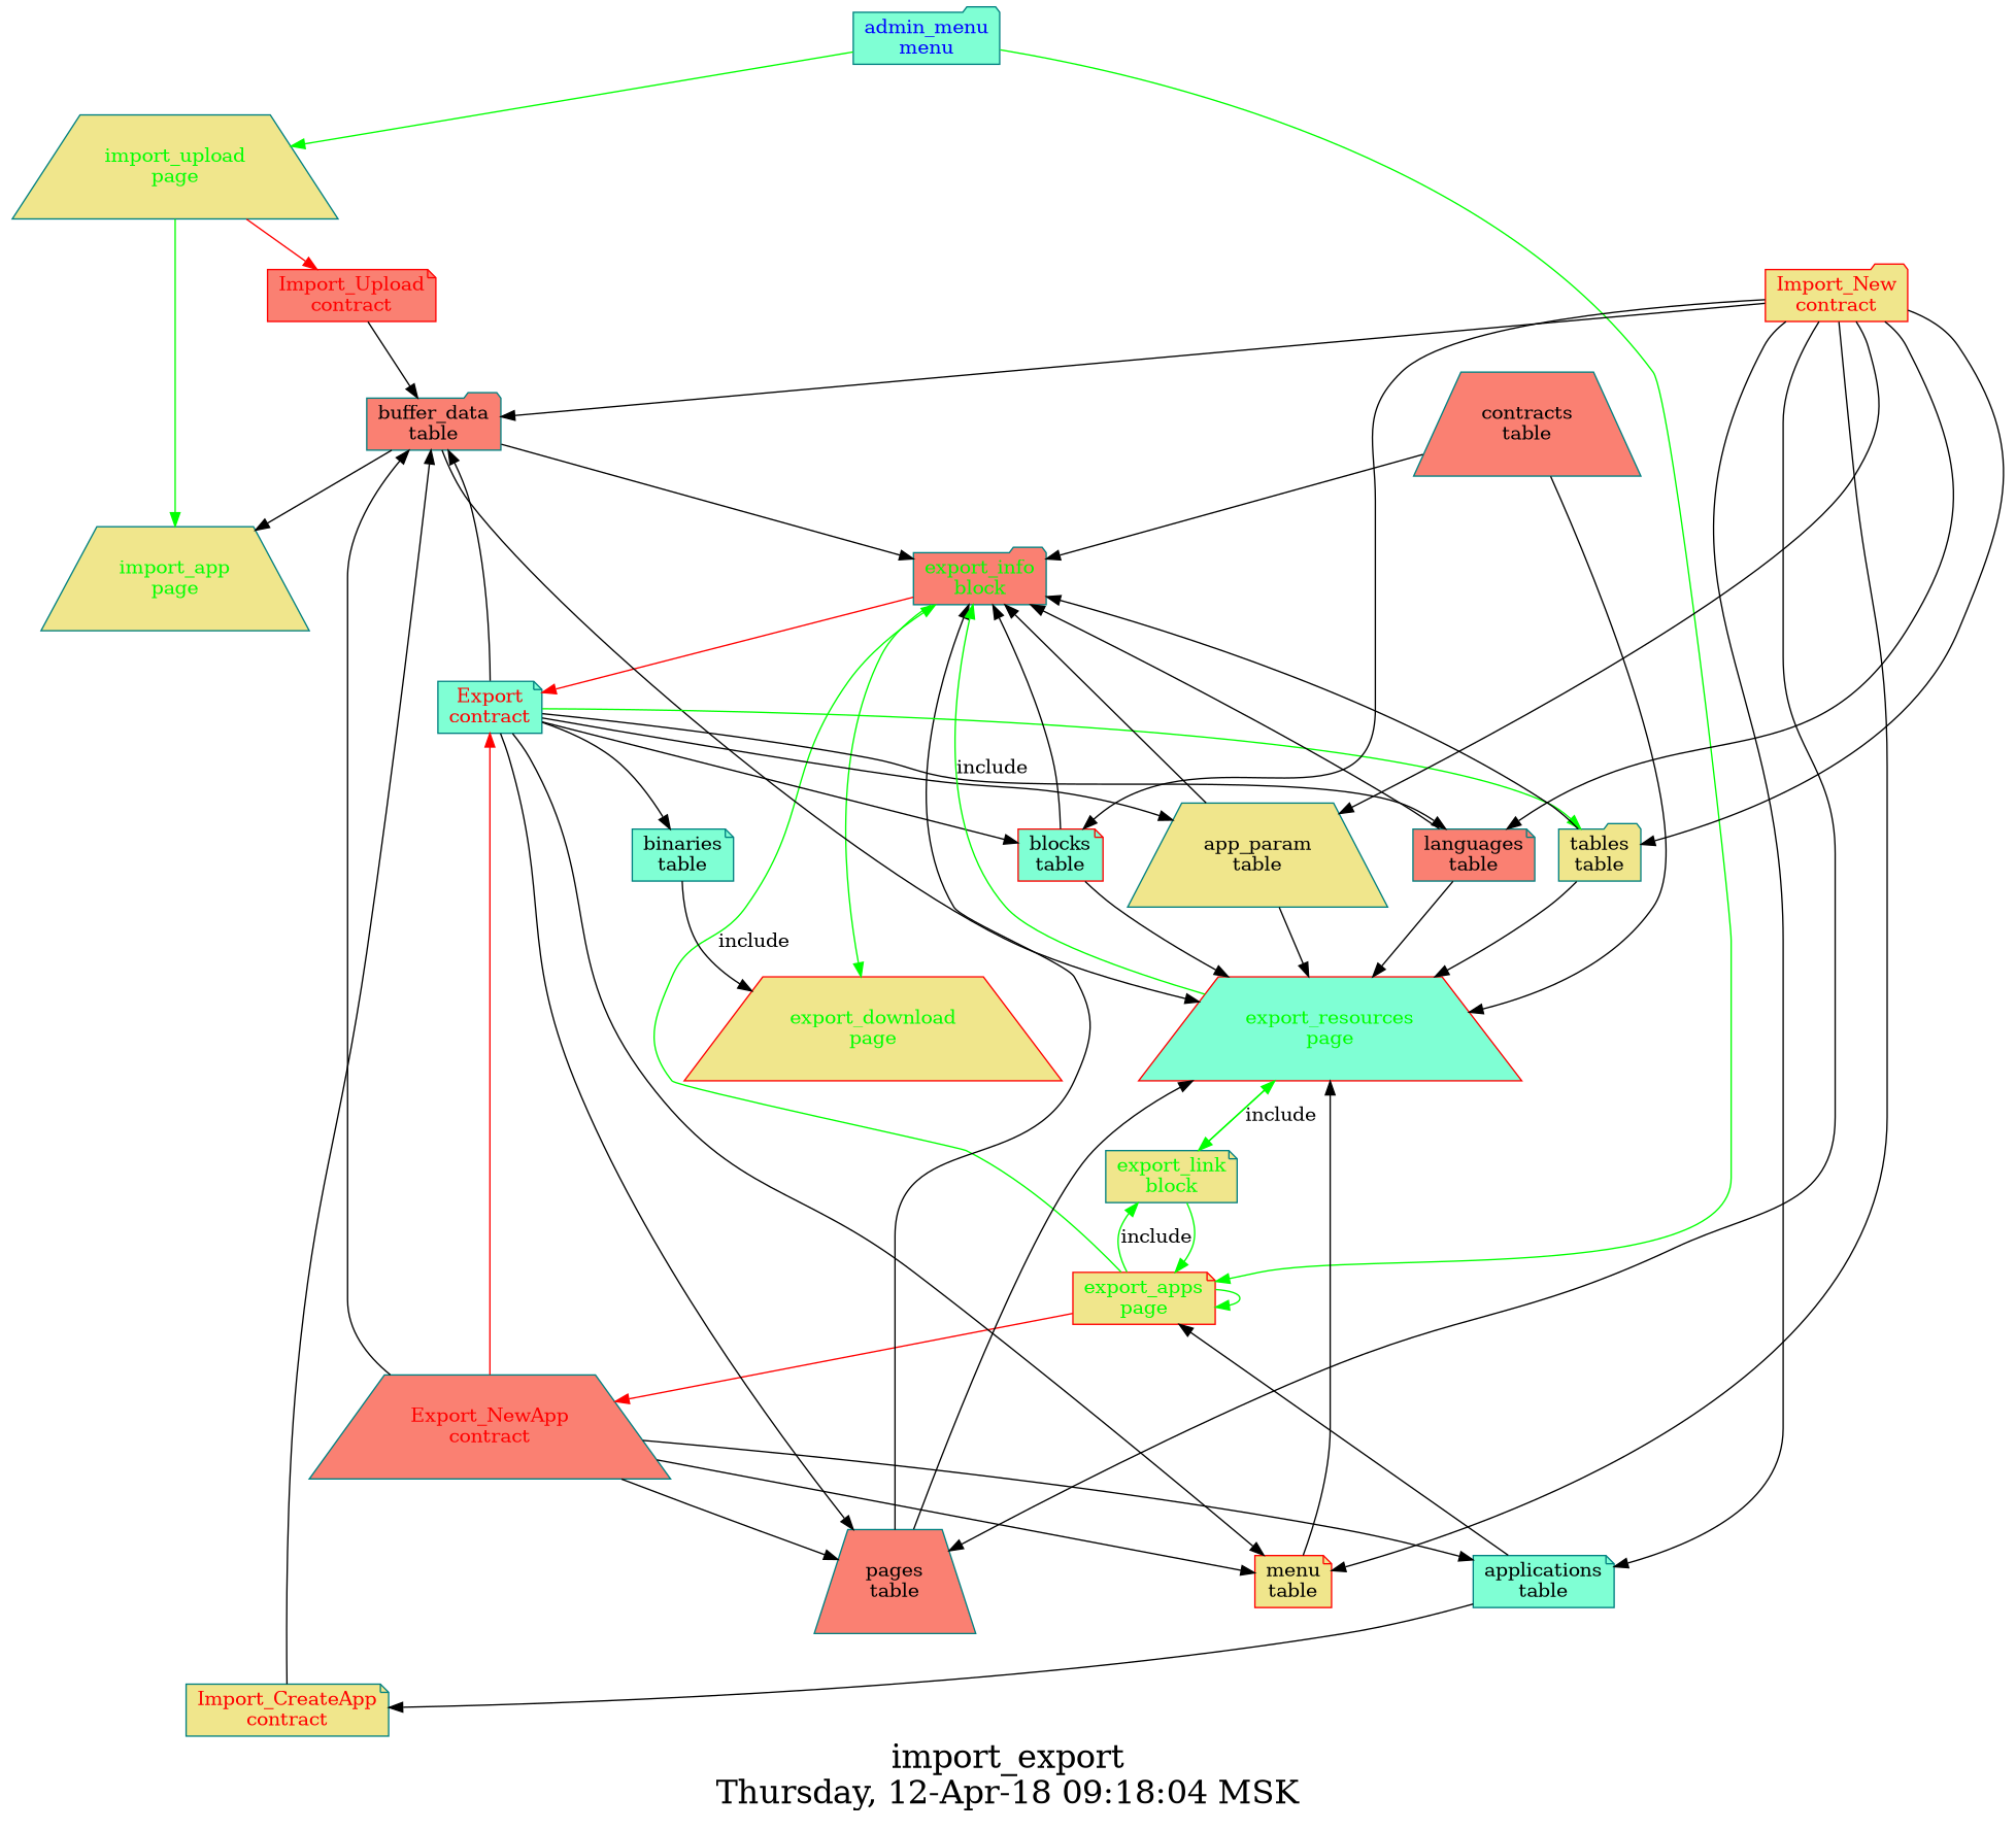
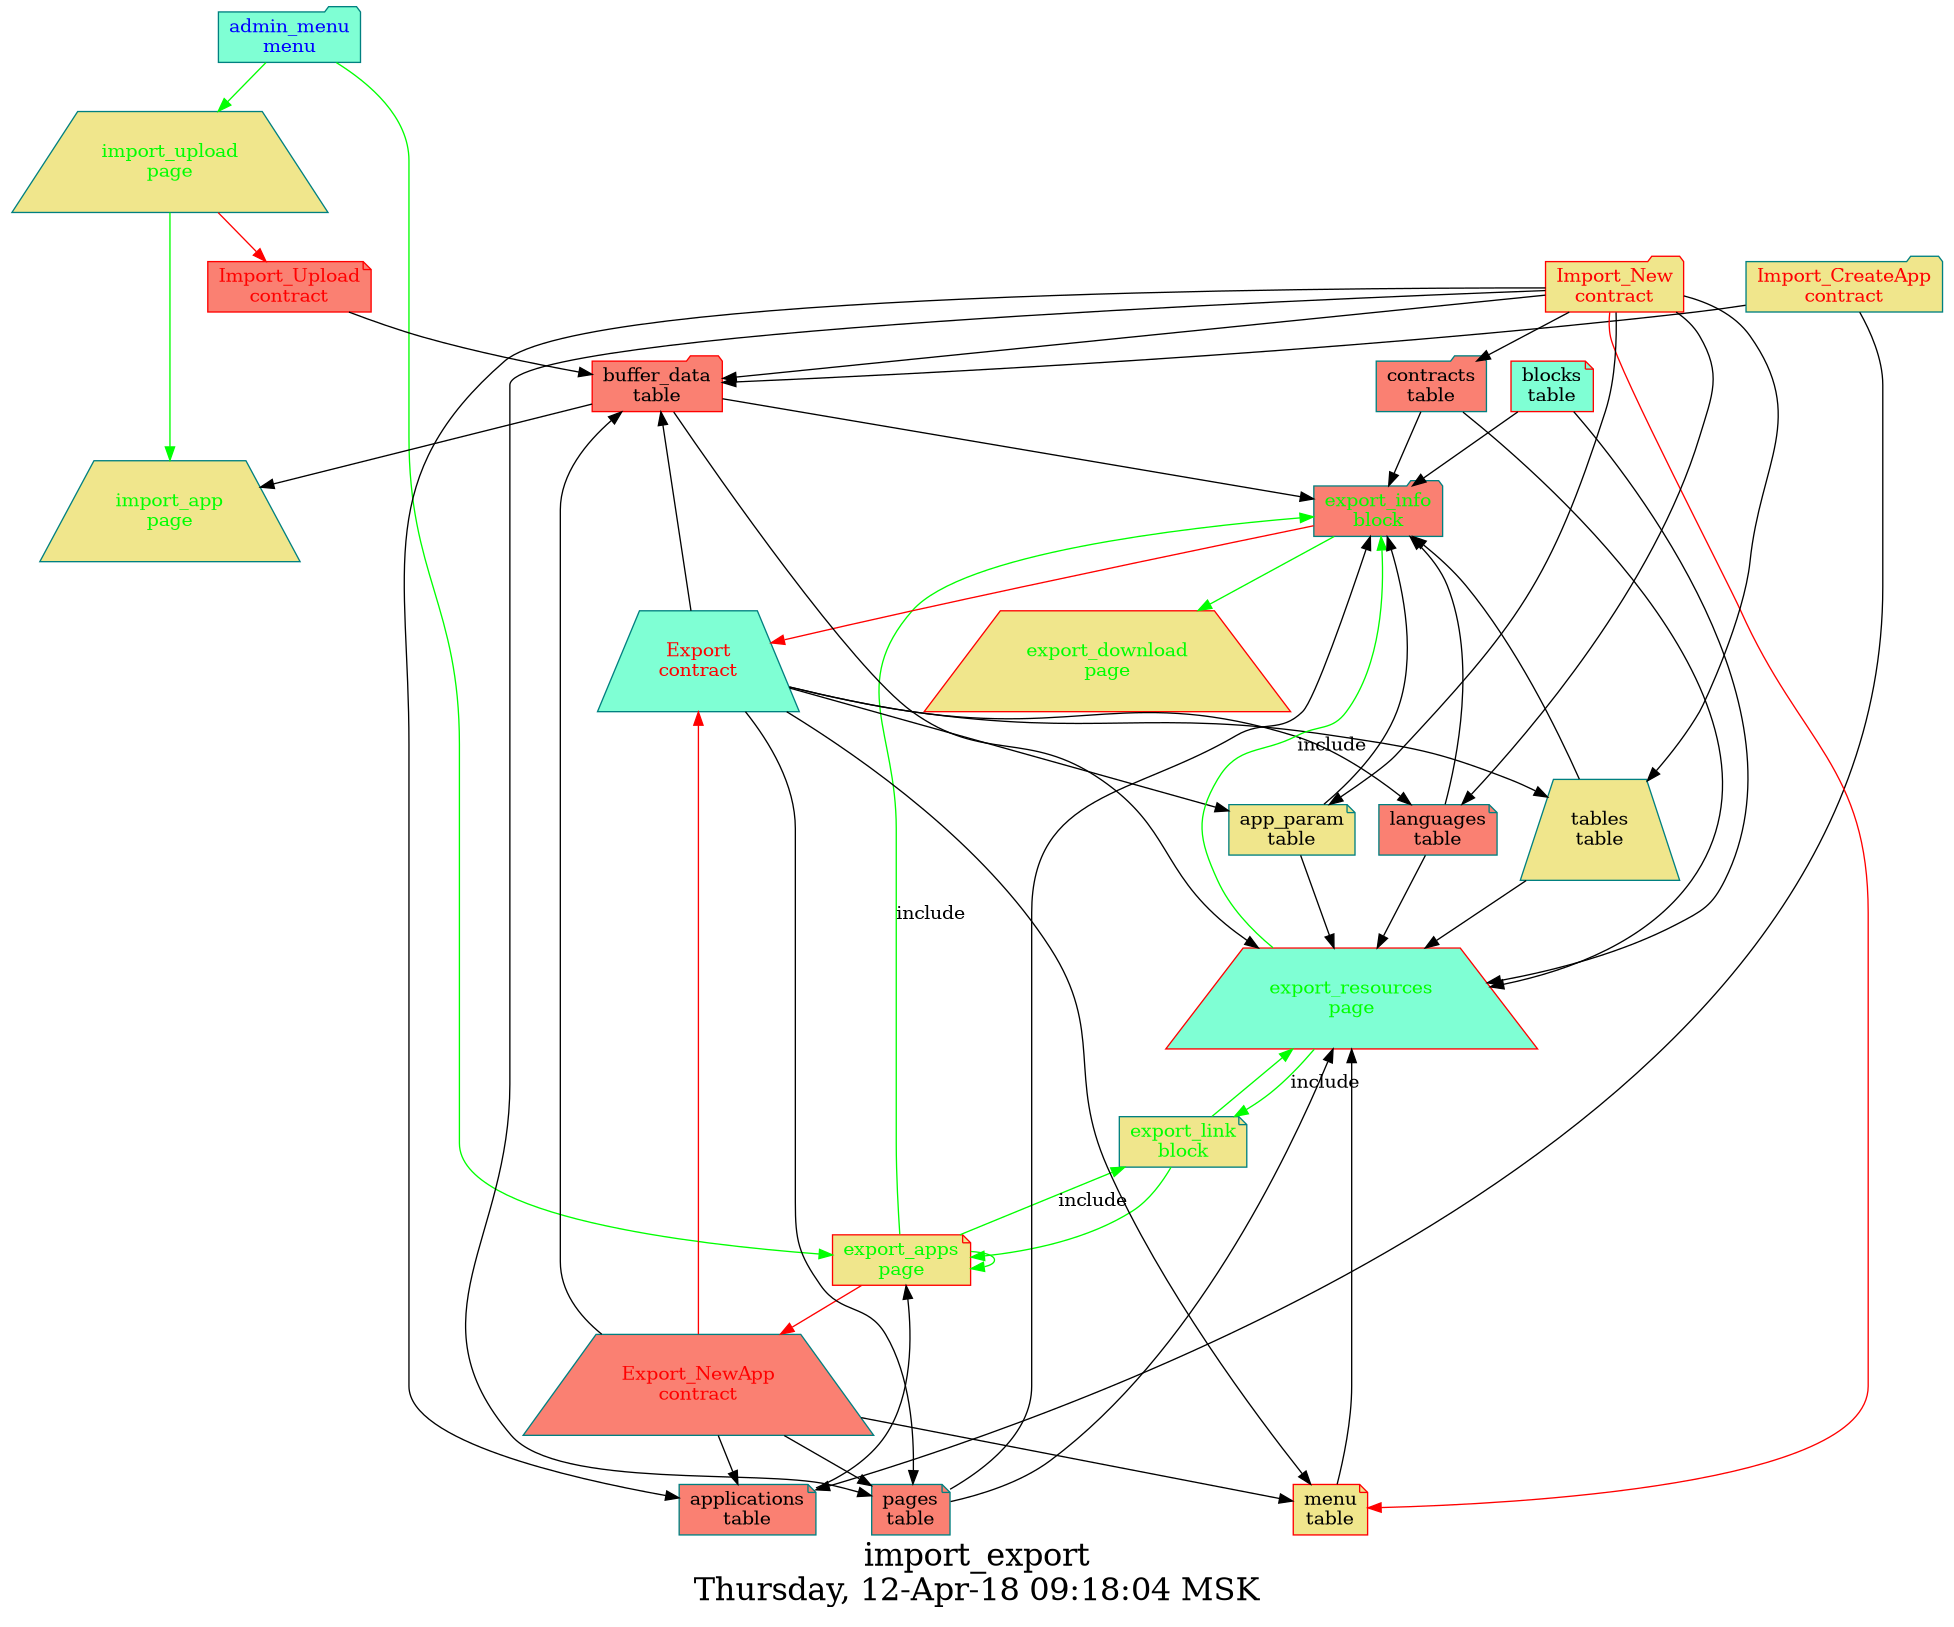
  digraph {
    fontsize=24
    label="import_export\nThursday, 12-Apr-18 09:18:04 MSK"
    nojustify=true
    ordering=out
    rankdir=TB
    node [color=teal fillcolor=khaki shape=note style=filled]
    "admin_menu\nmenu" [fillcolor=aquamarine fontcolor=blue group=menus shape=folder]
    "import_upload\npage" [fontcolor=green group=pages shape=trapezium]
    "export_apps\npage" [color=red fontcolor=green group=pages]
    "import_app\npage" [fontcolor=green group=pages shape=trapezium]
    "Import_Upload\ncontract" [color=red fillcolor=salmon fontcolor=red group=contracts]
    "Export_NewApp\ncontract" [fillcolor=salmon fontcolor=red group=contracts shape=trapezium]
    "export_link\nblock" [fontcolor=green group=blocks]
    "export_info\nblock" [fillcolor=salmon fontcolor=green group=blocks shape=folder]
-   "buffer_data\ntable" [fillcolor=salmon group=tables shape=folder]
-   "applications\ntable" [fillcolor=aquamarine]
-   "pages\ntable" [fillcolor=salmon shape=trapezium]
+   "buffer_data\ntable" [color=red fillcolor=salmon group=tables shape=folder]
+   "applications\ntable" [fillcolor=salmon]
+   "pages\ntable" [fillcolor=salmon]
    "menu\ntable" [color=red]
-   "Export\ncontract" [fillcolor=aquamarine fontcolor=red group=contracts]
+   "Export\ncontract" [fillcolor=aquamarine fontcolor=red group=contracts shape=trapezium]
    "export_resources\npage" [color=red fillcolor=aquamarine fontcolor=green group=pages shape=trapezium]
    "export_download\npage" [color=red fontcolor=green group=pages shape=trapezium]
-   "binaries\ntable" [fillcolor=aquamarine]
    "blocks\ntable" [color=red fillcolor=aquamarine]
-   "app_param\ntable" [shape=trapezium]
+   "app_param\ntable"
    "languages\ntable" [fillcolor=salmon]
-   "tables\ntable" [shape=folder]
-   "contracts\ntable" [fillcolor=salmon shape=trapezium]
-   "Import_CreateApp\ncontract" [fontcolor=red group=contracts]
+   "tables\ntable" [shape=trapezium]
+   "contracts\ntable" [fillcolor=salmon shape=folder]
+   "Import_CreateApp\ncontract" [fontcolor=red group=contracts shape=folder]
    "Import_New\ncontract" [color=red fontcolor=red group=contracts shape=folder]
    "admin_menu\nmenu" -> "import_upload\npage" [color=green]
    "admin_menu\nmenu" -> "export_apps\npage" [color=green]
    "import_upload\npage" -> "import_app\npage" [color=green]
    "import_upload\npage" -> "Import_Upload\ncontract" [color=red]
    "export_apps\npage" -> "export_apps\npage" [color=green]
    "export_apps\npage" -> "Export_NewApp\ncontract" [color=red]
    "export_apps\npage" -> "export_link\nblock" [color=green label=include]
    "export_apps\npage" -> "export_info\nblock" [color=green label=include]
    "Import_Upload\ncontract" -> "buffer_data\ntable"
    "Export_NewApp\ncontract" -> "buffer_data\ntable"
    "Export_NewApp\ncontract" -> "applications\ntable"
    "Export_NewApp\ncontract" -> "pages\ntable"
    "Export_NewApp\ncontract" -> "menu\ntable"
    "Export_NewApp\ncontract" -> "Export\ncontract" [color=red]
    "export_link\nblock" -> "export_apps\npage" [color=green]
    "export_link\nblock" -> "export_resources\npage" [color=green]
    "export_info\nblock" -> "Export\ncontract" [color=red]
    "export_info\nblock" -> "export_download\npage" [color=green]
    "buffer_data\ntable" -> "import_app\npage"
    "buffer_data\ntable" -> "export_info\nblock"
    "buffer_data\ntable" -> "export_resources\npage"
    "applications\ntable" -> "export_apps\npage"
    "pages\ntable" -> "export_info\nblock"
    "pages\ntable" -> "export_resources\npage"
    "menu\ntable" -> "export_resources\npage"
    "Export\ncontract" -> "buffer_data\ntable"
    "Export\ncontract" -> "pages\ntable"
    "Export\ncontract" -> "menu\ntable"
-   "Export\ncontract" -> "binaries\ntable"
-   "Export\ncontract" -> "blocks\ntable"
    "Export\ncontract" -> "app_param\ntable"
    "Export\ncontract" -> "languages\ntable"
-   "Export\ncontract" -> "tables\ntable" [color=green]
+   "Export\ncontract" -> "tables\ntable"
    "export_resources\npage" -> "export_link\nblock" [color=green label=include]
    "export_resources\npage" -> "export_info\nblock" [color=green label=include]
-   "binaries\ntable" -> "export_download\npage"
    "blocks\ntable" -> "export_info\nblock"
    "blocks\ntable" -> "export_resources\npage"
    "app_param\ntable" -> "export_info\nblock"
    "app_param\ntable" -> "export_resources\npage"
    "languages\ntable" -> "export_info\nblock"
    "languages\ntable" -> "export_resources\npage"
    "tables\ntable" -> "export_info\nblock"
    "tables\ntable" -> "export_resources\npage"
    "contracts\ntable" -> "export_info\nblock"
    "contracts\ntable" -> "export_resources\npage"
    "Import_CreateApp\ncontract" -> "buffer_data\ntable"
-   "applications\ntable" -> "Import_CreateApp\ncontract"
+   "Import_CreateApp\ncontract" -> "applications\ntable"
    "Import_New\ncontract" -> "buffer_data\ntable"
    "Import_New\ncontract" -> "applications\ntable"
    "Import_New\ncontract" -> "pages\ntable"
-   "Import_New\ncontract" -> "menu\ntable"
-   "Import_New\ncontract" -> "blocks\ntable"
+   "Import_New\ncontract" -> "menu\ntable" [color=red]
+   "Import_New\ncontract" -> "contracts\ntable"
    "Import_New\ncontract" -> "app_param\ntable"
    "Import_New\ncontract" -> "languages\ntable"
    "Import_New\ncontract" -> "tables\ntable"
  }
